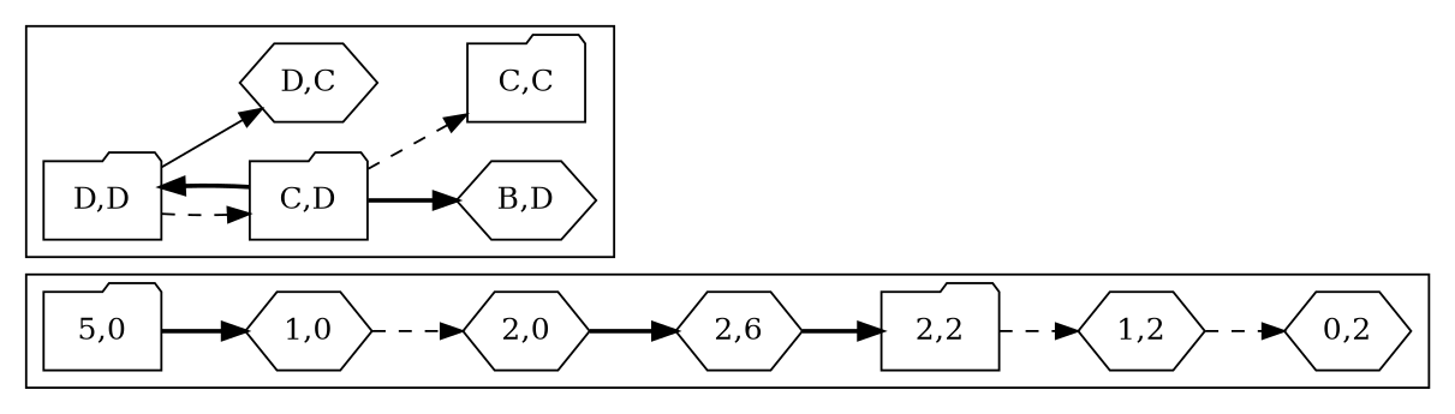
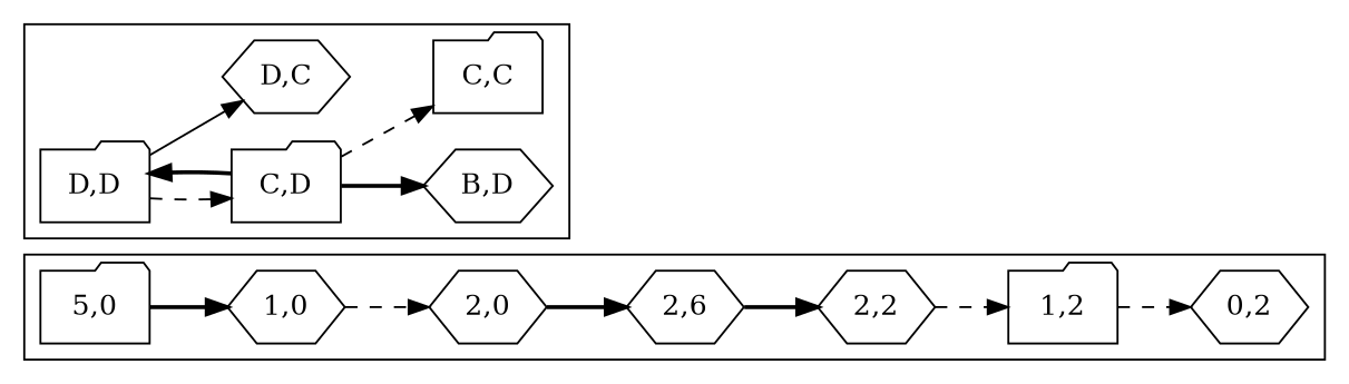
  digraph {
    rankdir=LR
    node [shape=hexagon]
    edge [style=bold]
    n1 [label="5,0" shape=folder]
    "1,0"
    "2,0"
    n4 [label="2,6"]
-   "2,2" [shape=folder]
-   "1,2"
+   "2,2"
+   "1,2" [shape=folder]
    "0,2"
    "D,D" [shape=folder]
    "C,D" [shape=folder]
    "D,C"
    "B,D"
    "C,C" [shape=folder]
    subgraph cluster_1 {
      n1
      "1,0"
      "2,0"
      n4
      "2,2"
      "1,2"
      "0,2"
    }
    subgraph cluster_2 {
      "D,D"
      "C,D"
      "D,C"
      "B,D"
      "C,C"
    }
    n1 -> "1,0"
    "1,0" -> "2,0" [style=dashed]
    "2,0" -> n4
    n4 -> "2,2"
    "2,2" -> "1,2" [style=dashed]
    "1,2" -> "0,2" [style=dashed]
    "D,D" -> "C,D" [style=dashed]
    "D,D" -> "D,C" [style=solid]
    "C,D" -> "D,D"
    "C,D" -> "B,D"
    "C,D" -> "C,C" [style=dashed]
  }
